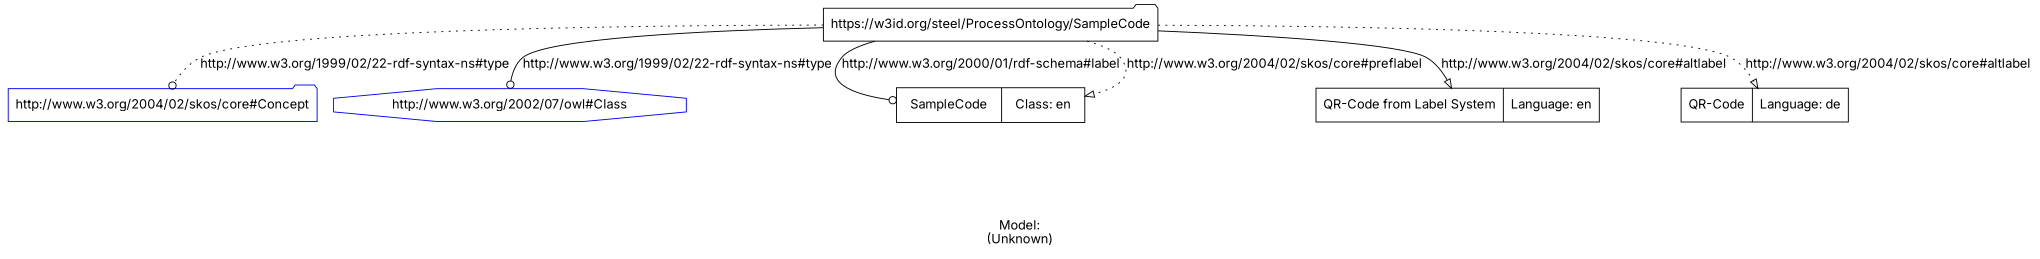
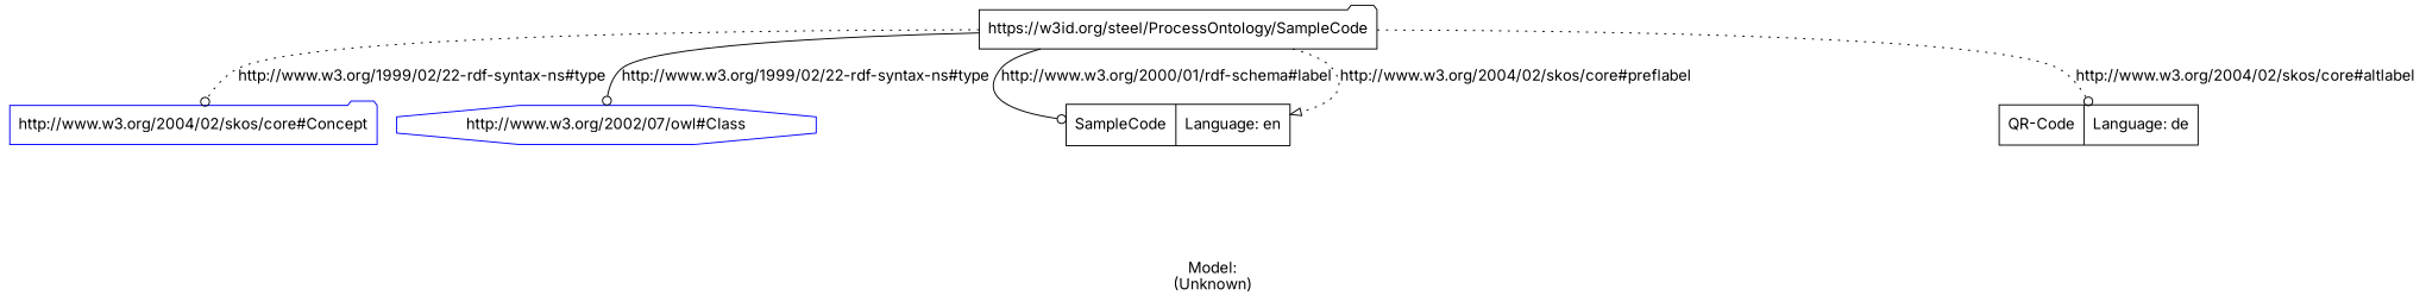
  digraph {
    fontname=Inter
    label="\n\nModel:\n(Unknown)"
    rankdir=TB
    node [fontname=Inter shape=record]
    edge [arrowhead=odot fontname=Inter style=dotted]
    n1 [color=black label="https://w3id.org/steel/ProcessOntology/SampleCode" shape=folder]
    n2 [color=blue label="http://www.w3.org/2004/02/skos/core#Concept" shape=folder]
    n3 [color=blue label="http://www.w3.org/2002/07/owl#Class" shape=octagon]
-   n4 [label="SampleCode|Class: en"]
-   n5 [label="QR-Code from Label System|Language: en"]
+   n4 [label="SampleCode|Language: en"]
    n6 [label="QR-Code|Language: de"]
    n1 -> n2 [label="http://www.w3.org/1999/02/22-rdf-syntax-ns#type"]
    n1 -> n3 [label="http://www.w3.org/1999/02/22-rdf-syntax-ns#type" style=solid]
    n1 -> n4 [label="http://www.w3.org/2000/01/rdf-schema#label" style=solid]
    n1 -> n4 [arrowhead=onormal label="http://www.w3.org/2004/02/skos/core#preflabel"]
-   n1 -> n5 [arrowhead=onormal label="http://www.w3.org/2004/02/skos/core#altlabel" style=solid]
-   n1 -> n6 [arrowhead=onormal label="http://www.w3.org/2004/02/skos/core#altlabel"]
+   n1 -> n6 [label="http://www.w3.org/2004/02/skos/core#altlabel"]
  }
